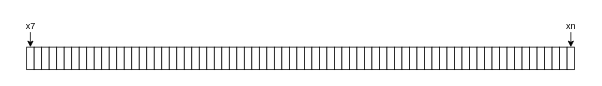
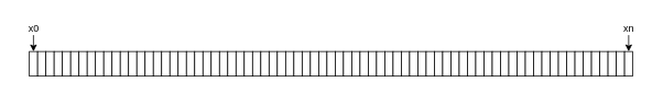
  <mxCell id="0" />
  <mxCell id="1" parent="0" />
  <mxCell id="2" value="" style="rounded=0;whiteSpace=wrap;html=1;" vertex="1" parent="1"><mxGeometry x="35" y="62" width="10" height="30" as="geometry" /></mxCell>
  <mxCell id="3" value="" style="rounded=0;whiteSpace=wrap;html=1;" vertex="1" parent="1"><mxGeometry x="45" y="62" width="10" height="30" as="geometry" /></mxCell>
  <mxCell id="4" value="" style="rounded=0;whiteSpace=wrap;html=1;" vertex="1" parent="1"><mxGeometry x="55" y="62" width="10" height="30" as="geometry" /></mxCell>
  <mxCell id="5" value="" style="rounded=0;whiteSpace=wrap;html=1;" vertex="1" parent="1"><mxGeometry x="65" y="62" width="10" height="30" as="geometry" /></mxCell>
  <mxCell id="6" value="" style="rounded=0;whiteSpace=wrap;html=1;" vertex="1" parent="1"><mxGeometry x="75" y="62" width="10" height="30" as="geometry" /></mxCell>
  <mxCell id="7" value="" style="rounded=0;whiteSpace=wrap;html=1;" vertex="1" parent="1"><mxGeometry x="85" y="62" width="10" height="30" as="geometry" /></mxCell>
  <mxCell id="8" value="" style="rounded=0;whiteSpace=wrap;html=1;" vertex="1" parent="1"><mxGeometry x="95" y="62" width="10" height="30" as="geometry" /></mxCell>
  <mxCell id="9" value="" style="rounded=0;whiteSpace=wrap;html=1;" vertex="1" parent="1"><mxGeometry x="105" y="62" width="10" height="30" as="geometry" /></mxCell>
  <mxCell id="10" value="" style="rounded=0;whiteSpace=wrap;html=1;" vertex="1" parent="1"><mxGeometry x="115" y="62" width="10" height="30" as="geometry" /></mxCell>
  <mxCell id="11" value="" style="rounded=0;whiteSpace=wrap;html=1;" vertex="1" parent="1"><mxGeometry x="125" y="62" width="10" height="30" as="geometry" /></mxCell>
  <mxCell id="12" value="" style="rounded=0;whiteSpace=wrap;html=1;" vertex="1" parent="1"><mxGeometry x="135" y="62" width="10" height="30" as="geometry" /></mxCell>
  <mxCell id="13" value="" style="rounded=0;whiteSpace=wrap;html=1;" vertex="1" parent="1"><mxGeometry x="145" y="62" width="10" height="30" as="geometry" /></mxCell>
  <mxCell id="14" value="" style="rounded=0;whiteSpace=wrap;html=1;" vertex="1" parent="1"><mxGeometry x="155" y="62" width="10" height="30" as="geometry" /></mxCell>
  <mxCell id="15" value="" style="rounded=0;whiteSpace=wrap;html=1;" vertex="1" parent="1"><mxGeometry x="165" y="62" width="10" height="30" as="geometry" /></mxCell>
  <mxCell id="16" value="" style="rounded=0;whiteSpace=wrap;html=1;" vertex="1" parent="1"><mxGeometry x="175" y="62" width="10" height="30" as="geometry" /></mxCell>
  <mxCell id="17" value="" style="rounded=0;whiteSpace=wrap;html=1;" vertex="1" parent="1"><mxGeometry x="185" y="62" width="10" height="30" as="geometry" /></mxCell>
  <mxCell id="18" value="" style="rounded=0;whiteSpace=wrap;html=1;" vertex="1" parent="1"><mxGeometry x="195" y="62" width="10" height="30" as="geometry" /></mxCell>
  <mxCell id="19" value="" style="rounded=0;whiteSpace=wrap;html=1;" vertex="1" parent="1"><mxGeometry x="205" y="62" width="10" height="30" as="geometry" /></mxCell>
  <mxCell id="20" value="" style="rounded=0;whiteSpace=wrap;html=1;" vertex="1" parent="1"><mxGeometry x="215" y="62" width="10" height="30" as="geometry" /></mxCell>
  <mxCell id="21" value="" style="rounded=0;whiteSpace=wrap;html=1;" vertex="1" parent="1"><mxGeometry x="225" y="62" width="10" height="30" as="geometry" /></mxCell>
  <mxCell id="22" value="" style="rounded=0;whiteSpace=wrap;html=1;" vertex="1" parent="1"><mxGeometry x="235" y="62" width="10" height="30" as="geometry" /></mxCell>
  <mxCell id="23" value="" style="rounded=0;whiteSpace=wrap;html=1;" vertex="1" parent="1"><mxGeometry x="245" y="62" width="10" height="30" as="geometry" /></mxCell>
  <mxCell id="24" value="" style="rounded=0;whiteSpace=wrap;html=1;" vertex="1" parent="1"><mxGeometry x="255" y="62" width="10" height="30" as="geometry" /></mxCell>
  <mxCell id="25" value="" style="rounded=0;whiteSpace=wrap;html=1;" vertex="1" parent="1"><mxGeometry x="265" y="62" width="10" height="30" as="geometry" /></mxCell>
  <mxCell id="26" value="" style="rounded=0;whiteSpace=wrap;html=1;" vertex="1" parent="1"><mxGeometry x="275" y="62" width="10" height="30" as="geometry" /></mxCell>
  <mxCell id="27" value="" style="rounded=0;whiteSpace=wrap;html=1;" vertex="1" parent="1"><mxGeometry x="285" y="62" width="10" height="30" as="geometry" /></mxCell>
  <mxCell id="28" value="" style="rounded=0;whiteSpace=wrap;html=1;" vertex="1" parent="1"><mxGeometry x="295" y="62" width="10" height="30" as="geometry" /></mxCell>
  <mxCell id="29" value="" style="rounded=0;whiteSpace=wrap;html=1;" vertex="1" parent="1"><mxGeometry x="305" y="62" width="10" height="30" as="geometry" /></mxCell>
  <mxCell id="30" value="" style="rounded=0;whiteSpace=wrap;html=1;" vertex="1" parent="1"><mxGeometry x="315" y="62" width="10" height="30" as="geometry" /></mxCell>
  <mxCell id="31" value="" style="rounded=0;whiteSpace=wrap;html=1;" vertex="1" parent="1"><mxGeometry x="325" y="62" width="10" height="30" as="geometry" /></mxCell>
  <mxCell id="32" value="" style="rounded=0;whiteSpace=wrap;html=1;" vertex="1" parent="1"><mxGeometry x="335" y="62" width="10" height="30" as="geometry" /></mxCell>
  <mxCell id="33" value="" style="rounded=0;whiteSpace=wrap;html=1;" vertex="1" parent="1"><mxGeometry x="345" y="62" width="10" height="30" as="geometry" /></mxCell>
  <mxCell id="34" value="" style="rounded=0;whiteSpace=wrap;html=1;" vertex="1" parent="1"><mxGeometry x="355" y="62" width="10" height="30" as="geometry" /></mxCell>
  <mxCell id="35" value="" style="rounded=0;whiteSpace=wrap;html=1;" vertex="1" parent="1"><mxGeometry x="365" y="62" width="10" height="30" as="geometry" /></mxCell>
  <mxCell id="36" value="" style="rounded=0;whiteSpace=wrap;html=1;" vertex="1" parent="1"><mxGeometry x="375" y="62" width="10" height="30" as="geometry" /></mxCell>
  <mxCell id="37" value="" style="rounded=0;whiteSpace=wrap;html=1;" vertex="1" parent="1"><mxGeometry x="385" y="62" width="10" height="30" as="geometry" /></mxCell>
  <mxCell id="38" value="" style="rounded=0;whiteSpace=wrap;html=1;" vertex="1" parent="1"><mxGeometry x="395" y="62" width="10" height="30" as="geometry" /></mxCell>
  <mxCell id="39" value="" style="rounded=0;whiteSpace=wrap;html=1;" vertex="1" parent="1"><mxGeometry x="405" y="62" width="10" height="30" as="geometry" /></mxCell>
  <mxCell id="40" value="" style="rounded=0;whiteSpace=wrap;html=1;" vertex="1" parent="1"><mxGeometry x="415" y="62" width="10" height="30" as="geometry" /></mxCell>
  <mxCell id="41" value="" style="rounded=0;whiteSpace=wrap;html=1;" vertex="1" parent="1"><mxGeometry x="425" y="62" width="10" height="30" as="geometry" /></mxCell>
  <mxCell id="42" value="" style="rounded=0;whiteSpace=wrap;html=1;" vertex="1" parent="1"><mxGeometry x="435" y="62" width="10" height="30" as="geometry" /></mxCell>
  <mxCell id="43" value="" style="rounded=0;whiteSpace=wrap;html=1;" vertex="1" parent="1"><mxGeometry x="445" y="62" width="10" height="30" as="geometry" /></mxCell>
  <mxCell id="44" value="" style="rounded=0;whiteSpace=wrap;html=1;" vertex="1" parent="1"><mxGeometry x="455" y="62" width="10" height="30" as="geometry" /></mxCell>
  <mxCell id="45" value="" style="rounded=0;whiteSpace=wrap;html=1;" vertex="1" parent="1"><mxGeometry x="465" y="62" width="10" height="30" as="geometry" /></mxCell>
  <mxCell id="46" value="" style="rounded=0;whiteSpace=wrap;html=1;" vertex="1" parent="1"><mxGeometry x="475" y="62" width="10" height="30" as="geometry" /></mxCell>
  <mxCell id="47" value="" style="rounded=0;whiteSpace=wrap;html=1;" vertex="1" parent="1"><mxGeometry x="485" y="62" width="10" height="30" as="geometry" /></mxCell>
  <mxCell id="48" value="" style="rounded=0;whiteSpace=wrap;html=1;" vertex="1" parent="1"><mxGeometry x="495" y="62" width="10" height="30" as="geometry" /></mxCell>
  <mxCell id="49" value="" style="rounded=0;whiteSpace=wrap;html=1;" vertex="1" parent="1"><mxGeometry x="505" y="62" width="10" height="30" as="geometry" /></mxCell>
  <mxCell id="50" value="" style="rounded=0;whiteSpace=wrap;html=1;" vertex="1" parent="1"><mxGeometry x="515" y="62" width="10" height="30" as="geometry" /></mxCell>
  <mxCell id="51" value="" style="rounded=0;whiteSpace=wrap;html=1;" vertex="1" parent="1"><mxGeometry x="525" y="62" width="10" height="30" as="geometry" /></mxCell>
  <mxCell id="52" value="" style="rounded=0;whiteSpace=wrap;html=1;" vertex="1" parent="1"><mxGeometry x="535" y="62" width="10" height="30" as="geometry" /></mxCell>
  <mxCell id="53" value="" style="rounded=0;whiteSpace=wrap;html=1;" vertex="1" parent="1"><mxGeometry x="545" y="62" width="10" height="30" as="geometry" /></mxCell>
  <mxCell id="54" value="" style="rounded=0;whiteSpace=wrap;html=1;" vertex="1" parent="1"><mxGeometry x="555" y="62" width="10" height="30" as="geometry" /></mxCell>
  <mxCell id="55" value="" style="rounded=0;whiteSpace=wrap;html=1;" vertex="1" parent="1"><mxGeometry x="565" y="62" width="10" height="30" as="geometry" /></mxCell>
  <mxCell id="56" value="" style="rounded=0;whiteSpace=wrap;html=1;" vertex="1" parent="1"><mxGeometry x="575" y="62" width="10" height="30" as="geometry" /></mxCell>
  <mxCell id="57" value="" style="rounded=0;whiteSpace=wrap;html=1;" vertex="1" parent="1"><mxGeometry x="585" y="62" width="10" height="30" as="geometry" /></mxCell>
  <mxCell id="58" value="" style="rounded=0;whiteSpace=wrap;html=1;" vertex="1" parent="1"><mxGeometry x="595" y="62" width="10" height="30" as="geometry" /></mxCell>
  <mxCell id="59" value="" style="rounded=0;whiteSpace=wrap;html=1;" vertex="1" parent="1"><mxGeometry x="605" y="62" width="10" height="30" as="geometry" /></mxCell>
  <mxCell id="60" value="" style="rounded=0;whiteSpace=wrap;html=1;" vertex="1" parent="1"><mxGeometry x="615" y="62" width="10" height="30" as="geometry" /></mxCell>
  <mxCell id="61" value="" style="rounded=0;whiteSpace=wrap;html=1;" vertex="1" parent="1"><mxGeometry x="625" y="62" width="10" height="30" as="geometry" /></mxCell>
  <mxCell id="62" value="" style="rounded=0;whiteSpace=wrap;html=1;" vertex="1" parent="1"><mxGeometry x="635" y="62" width="10" height="30" as="geometry" /></mxCell>
  <mxCell id="63" value="" style="rounded=0;whiteSpace=wrap;html=1;" vertex="1" parent="1"><mxGeometry x="645" y="62" width="10" height="30" as="geometry" /></mxCell>
  <mxCell id="64" value="" style="rounded=0;whiteSpace=wrap;html=1;" vertex="1" parent="1"><mxGeometry x="655" y="62" width="10" height="30" as="geometry" /></mxCell>
  <mxCell id="65" value="" style="rounded=0;whiteSpace=wrap;html=1;" vertex="1" parent="1"><mxGeometry x="665" y="62" width="10" height="30" as="geometry" /></mxCell>
  <mxCell id="66" value="" style="rounded=0;whiteSpace=wrap;html=1;" vertex="1" parent="1"><mxGeometry x="675" y="62" width="10" height="30" as="geometry" /></mxCell>
  <mxCell id="67" value="" style="rounded=0;whiteSpace=wrap;html=1;" vertex="1" parent="1"><mxGeometry x="685" y="62" width="10" height="30" as="geometry" /></mxCell>
  <mxCell id="68" value="" style="rounded=0;whiteSpace=wrap;html=1;" vertex="1" parent="1"><mxGeometry x="695" y="62" width="10" height="30" as="geometry" /></mxCell>
  <mxCell id="69" value="" style="rounded=0;whiteSpace=wrap;html=1;" vertex="1" parent="1"><mxGeometry x="705" y="62" width="10" height="30" as="geometry" /></mxCell>
  <mxCell id="70" value="" style="rounded=0;whiteSpace=wrap;html=1;" vertex="1" parent="1"><mxGeometry x="715" y="62" width="10" height="30" as="geometry" /></mxCell>
  <mxCell id="71" value="" style="rounded=0;whiteSpace=wrap;html=1;" vertex="1" parent="1"><mxGeometry x="725" y="62" width="10" height="30" as="geometry" /></mxCell>
  <mxCell id="72" value="" style="rounded=0;whiteSpace=wrap;html=1;" vertex="1" parent="1"><mxGeometry x="735" y="62" width="10" height="30" as="geometry" /></mxCell>
  <mxCell id="73" value="" style="rounded=0;whiteSpace=wrap;html=1;" vertex="1" parent="1"><mxGeometry x="745" y="62" width="10" height="30" as="geometry" /></mxCell>
  <mxCell id="74" value="" style="rounded=0;whiteSpace=wrap;html=1;" vertex="1" parent="1"><mxGeometry x="755" y="62" width="10" height="30" as="geometry" /></mxCell>
  <mxCell id="75" value="" style="endArrow=classic;html=1;rounded=0;entryX=0.5;entryY=0;entryDx=0;entryDy=0;" edge="1" parent="1" target="2"><mxGeometry width="50" height="50" relative="1" as="geometry"><mxPoint x="40" y="42" as="sourcePoint" /><mxPoint x="295" y="102" as="targetPoint" /></mxGeometry></mxCell>
- <mxCell id="76" value="x7" style="text;html=1;align=center;verticalAlign=middle;resizable=0;points=[];autosize=1;strokeColor=none;fillColor=none;" vertex="1" parent="1"><mxGeometry x="20" y="20" width="40" height="30" as="geometry" /></mxCell>
+ <mxCell id="76" value="x0" style="text;html=1;align=center;verticalAlign=middle;resizable=0;points=[];autosize=1;strokeColor=none;fillColor=none;" vertex="1" parent="1"><mxGeometry x="20" y="20" width="40" height="30" as="geometry" /></mxCell>
  <mxCell id="77" value="" style="endArrow=classic;html=1;rounded=0;entryX=0.5;entryY=0;entryDx=0;entryDy=0;" edge="1" parent="1"><mxGeometry width="50" height="50" relative="1" as="geometry"><mxPoint x="760" y="42" as="sourcePoint" /><mxPoint x="760" y="62" as="targetPoint" /></mxGeometry></mxCell>
  <mxCell id="78" value="xn" style="text;html=1;align=center;verticalAlign=middle;resizable=0;points=[];autosize=1;strokeColor=none;fillColor=none;" vertex="1" parent="1"><mxGeometry x="740" y="20" width="40" height="30" as="geometry" /></mxCell>
